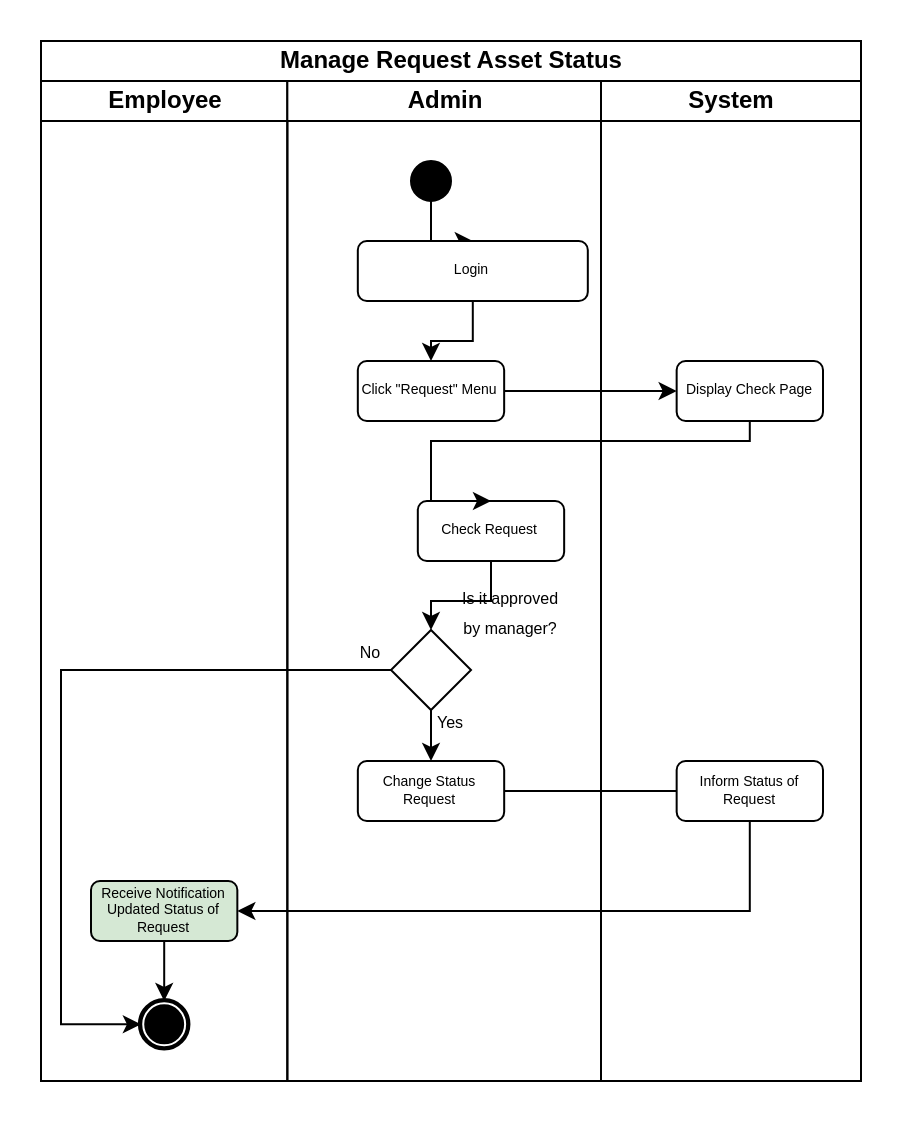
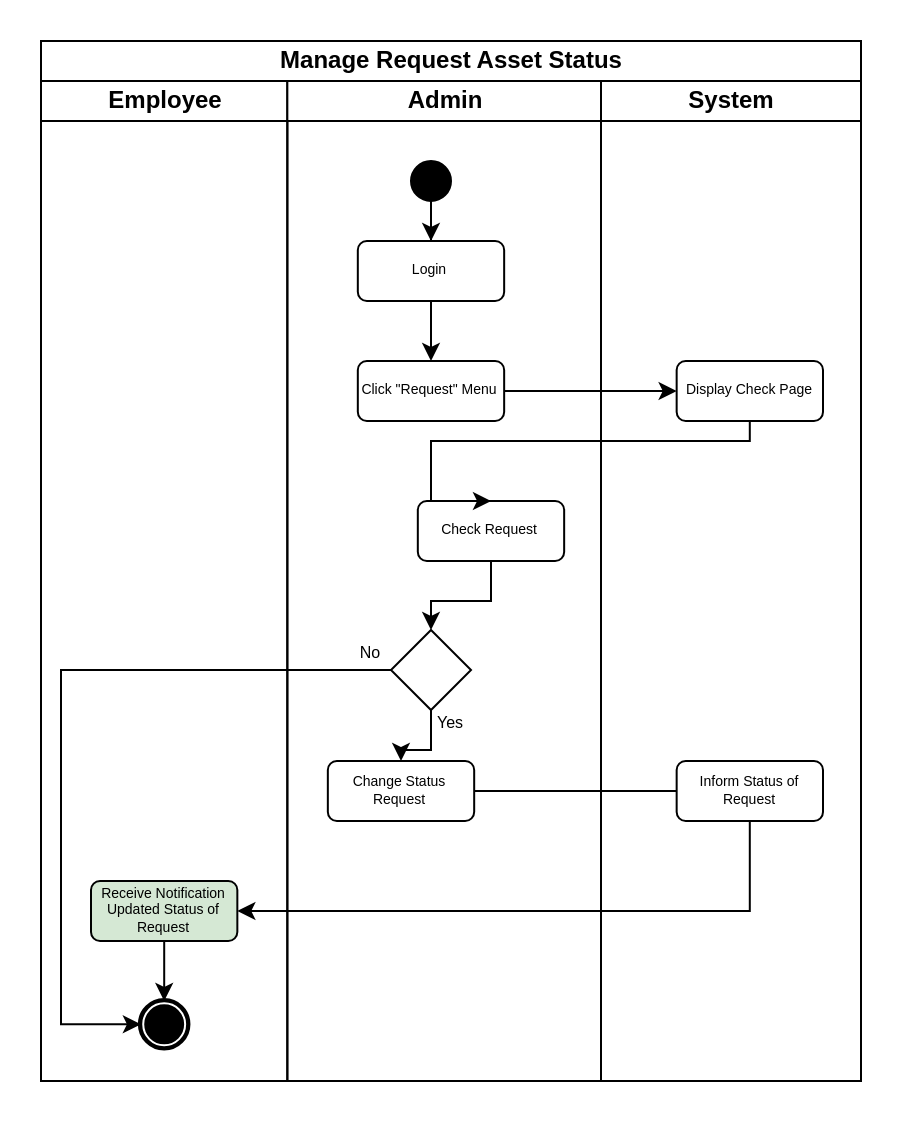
  <mxCell id="0" />
  <mxCell id="1" parent="0" />
  <mxCell id="2" value="Manage Request Asset Status" style="swimlane;html=1;childLayout=stackLayout;resizeParent=1;resizeParentMax=0;startSize=20;" parent="1" vertex="1"><mxGeometry x="20" y="20" width="410" height="520" as="geometry" /></mxCell>
  <mxCell id="3" value="Employee" style="swimlane;html=1;startSize=20;" parent="2" vertex="1"><mxGeometry y="20" width="123.17" height="500" as="geometry" /></mxCell>
  <mxCell id="4" style="edgeStyle=orthogonalEdgeStyle;rounded=0;orthogonalLoop=1;jettySize=auto;html=1;fontSize=7;" parent="3" edge="1"><mxGeometry relative="1" as="geometry"><mxPoint x="58.029" y="350" as="sourcePoint" /><Array as="points"><mxPoint x="58" y="370" /></Array></mxGeometry></mxCell>
  <mxCell id="5" style="edgeStyle=orthogonalEdgeStyle;rounded=0;orthogonalLoop=1;jettySize=auto;html=1;" parent="3" source="6" target="7" edge="1"><mxGeometry relative="1" as="geometry" /></mxCell>
  <mxCell id="6" value="&lt;font style=&quot;font-size: 7px&quot; face=&quot;Helvetica&quot;&gt;Receive Notification Updated Status of Request&lt;/font&gt;" style="rounded=1;whiteSpace=wrap;html=1;shadow=0;labelBackgroundColor=none;strokeWidth=1;fontFamily=Verdana;fontSize=7;align=center;fillColor=#d5e8d4;" parent="3" vertex="1"><mxGeometry x="25.0" y="400" width="73.17" height="30" as="geometry" /></mxCell>
  <mxCell id="7" value="" style="shape=mxgraph.bpmn.shape;html=1;verticalLabelPosition=bottom;labelBackgroundColor=#ffffff;verticalAlign=top;align=center;perimeter=ellipsePerimeter;outlineConnect=0;outline=end;symbol=terminate;" parent="3" vertex="1"><mxGeometry x="49.94" y="460" width="23.29" height="23.29" as="geometry" /></mxCell>
  <mxCell id="8" value="Admin" style="swimlane;html=1;startSize=20;" parent="2" vertex="1"><mxGeometry x="123.17" y="20" width="156.83" height="500" as="geometry" /></mxCell>
  <mxCell id="9" style="edgeStyle=orthogonalEdgeStyle;rounded=0;orthogonalLoop=1;jettySize=auto;html=1;entryX=0.5;entryY=0;entryDx=0;entryDy=0;" parent="8" edge="1"><mxGeometry relative="1" as="geometry"><mxPoint x="91.12" y="188" as="targetPoint" /></mxGeometry></mxCell>
  <mxCell id="10" style="edgeStyle=orthogonalEdgeStyle;rounded=0;orthogonalLoop=1;jettySize=auto;html=1;" parent="8" source="11" target="13" edge="1"><mxGeometry relative="1" as="geometry" /></mxCell>
  <mxCell id="11" value="" style="ellipse;whiteSpace=wrap;html=1;aspect=fixed;fillColor=#000000;" parent="8" vertex="1"><mxGeometry x="61.83" y="40" width="20" height="20" as="geometry" /></mxCell>
  <mxCell id="12" style="edgeStyle=orthogonalEdgeStyle;rounded=0;orthogonalLoop=1;jettySize=auto;html=1;entryX=0.5;entryY=0;entryDx=0;entryDy=0;" parent="8" source="13" target="14" edge="1"><mxGeometry relative="1" as="geometry" /></mxCell>
- <mxCell id="13" value="&lt;font style=&quot;font-size: 7px&quot; face=&quot;Helvetica&quot;&gt;Login&lt;/font&gt;" style="rounded=1;whiteSpace=wrap;html=1;shadow=0;labelBackgroundColor=none;strokeWidth=1;fontFamily=Verdana;fontSize=7;align=center;" parent="8" vertex="1"><mxGeometry x="35.24" y="80" width="115" height="30" as="geometry" /></mxCell>
+ <mxCell id="13" value="&lt;font style=&quot;font-size: 7px&quot; face=&quot;Helvetica&quot;&gt;Login&lt;/font&gt;" style="rounded=1;whiteSpace=wrap;html=1;shadow=0;labelBackgroundColor=none;strokeWidth=1;fontFamily=Verdana;fontSize=7;align=center;" parent="8" vertex="1"><mxGeometry x="35.24" y="80" width="73.17" height="30" as="geometry" /></mxCell>
  <mxCell id="14" value="&lt;font style=&quot;font-size: 7px&quot; face=&quot;Helvetica&quot;&gt;Click &quot;Request&quot; Menu&lt;/font&gt;" style="rounded=1;whiteSpace=wrap;html=1;shadow=0;labelBackgroundColor=none;strokeWidth=1;fontFamily=Verdana;fontSize=7;align=center;" parent="8" vertex="1"><mxGeometry x="35.24" y="140" width="73.17" height="30" as="geometry" /></mxCell>
  <mxCell id="15" style="edgeStyle=orthogonalEdgeStyle;rounded=0;orthogonalLoop=1;jettySize=auto;html=1;entryX=0.5;entryY=0;entryDx=0;entryDy=0;" parent="8" source="16" target="18" edge="1"><mxGeometry relative="1" as="geometry" /></mxCell>
  <mxCell id="16" value="&lt;font style=&quot;font-size: 7px&quot; face=&quot;Helvetica&quot;&gt;Check Request&lt;/font&gt;" style="rounded=1;whiteSpace=wrap;html=1;shadow=0;labelBackgroundColor=none;strokeWidth=1;fontFamily=Verdana;fontSize=7;align=center;" parent="8" vertex="1"><mxGeometry x="65.24" y="210" width="73.17" height="30" as="geometry" /></mxCell>
  <mxCell id="17" style="edgeStyle=orthogonalEdgeStyle;rounded=0;orthogonalLoop=1;jettySize=auto;html=1;" parent="8" source="18" target="20" edge="1"><mxGeometry relative="1" as="geometry" /></mxCell>
  <mxCell id="18" value="" style="rhombus;whiteSpace=wrap;html=1;" parent="8" vertex="1"><mxGeometry x="51.83" y="274.5" width="40" height="40" as="geometry" /></mxCell>
- <mxCell id="19" value="&lt;font style=&quot;font-size: 8px ; line-height: 100%&quot;&gt;Is it approved by manager?&lt;/font&gt;" style="text;html=1;strokeColor=none;fillColor=none;align=center;verticalAlign=middle;whiteSpace=wrap;rounded=0;" parent="8" vertex="1"><mxGeometry x="81.83" y="254.5" width="60" height="20" as="geometry" /></mxCell>
- <mxCell id="20" value="&lt;font style=&quot;font-size: 7px&quot; face=&quot;Helvetica&quot;&gt;Change Status Request&lt;/font&gt;" style="rounded=1;whiteSpace=wrap;html=1;shadow=0;labelBackgroundColor=none;strokeWidth=1;fontFamily=Verdana;fontSize=7;align=center;" parent="8" vertex="1"><mxGeometry x="35.25" y="340" width="73.17" height="30" as="geometry" /></mxCell>
+ <mxCell id="20" value="&lt;font style=&quot;font-size: 7px&quot; face=&quot;Helvetica&quot;&gt;Change Status Request&lt;/font&gt;" style="rounded=1;whiteSpace=wrap;html=1;shadow=0;labelBackgroundColor=none;strokeWidth=1;fontFamily=Verdana;fontSize=7;align=center;" parent="8" vertex="1"><mxGeometry x="20.25" y="340" width="73.17" height="30" as="geometry" /></mxCell>
  <mxCell id="21" value="&lt;font style=&quot;font-size: 8px&quot;&gt;Yes&lt;/font&gt;" style="text;html=1;strokeColor=none;fillColor=none;align=center;verticalAlign=middle;whiteSpace=wrap;rounded=0;" parent="8" vertex="1"><mxGeometry x="51.83" y="309.5" width="60" height="20" as="geometry" /></mxCell>
  <mxCell id="22" value="&lt;font style=&quot;font-size: 8px&quot;&gt;No&lt;/font&gt;" style="text;html=1;strokeColor=none;fillColor=none;align=center;verticalAlign=middle;whiteSpace=wrap;rounded=0;" parent="8" vertex="1"><mxGeometry x="11.83" y="274.5" width="60" height="20" as="geometry" /></mxCell>
  <mxCell id="23" value="System" style="swimlane;html=1;startSize=20;" parent="2" vertex="1"><mxGeometry x="280" y="20" width="130" height="500" as="geometry" /></mxCell>
  <mxCell id="24" value="&lt;font style=&quot;font-size: 7px&quot; face=&quot;Helvetica&quot;&gt;Display Check Page&lt;/font&gt;" style="rounded=1;whiteSpace=wrap;html=1;shadow=0;labelBackgroundColor=none;strokeWidth=1;fontFamily=Verdana;fontSize=7;align=center;" parent="23" vertex="1"><mxGeometry x="37.83" y="140" width="73.17" height="30" as="geometry" /></mxCell>
  <mxCell id="25" value="&lt;font style=&quot;font-size: 7px&quot; face=&quot;Helvetica&quot;&gt;Inform Status of Request&lt;/font&gt;" style="rounded=1;whiteSpace=wrap;html=1;shadow=0;labelBackgroundColor=none;strokeWidth=1;fontFamily=Verdana;fontSize=7;align=center;" parent="23" vertex="1"><mxGeometry x="37.83" y="340" width="73.17" height="30" as="geometry" /></mxCell>
  <mxCell id="26" style="edgeStyle=orthogonalEdgeStyle;rounded=0;orthogonalLoop=1;jettySize=auto;html=1;entryX=0;entryY=0.5;entryDx=0;entryDy=0;" parent="2" source="14" target="24" edge="1"><mxGeometry relative="1" as="geometry" /></mxCell>
  <mxCell id="27" style="edgeStyle=orthogonalEdgeStyle;rounded=0;orthogonalLoop=1;jettySize=auto;html=1;entryX=0.5;entryY=0;entryDx=0;entryDy=0;" parent="2" source="24" target="16" edge="1"><mxGeometry relative="1" as="geometry"><Array as="points"><mxPoint x="354" y="200" /><mxPoint x="195" y="200" /></Array></mxGeometry></mxCell>
  <mxCell id="28" style="edgeStyle=orthogonalEdgeStyle;rounded=0;orthogonalLoop=1;jettySize=auto;html=1;entryX=0;entryY=0.5;entryDx=0;entryDy=0;endArrow=none;" parent="2" source="20" target="25" edge="1"><mxGeometry relative="1" as="geometry" /></mxCell>
  <mxCell id="29" style="edgeStyle=orthogonalEdgeStyle;rounded=0;orthogonalLoop=1;jettySize=auto;html=1;entryX=1;entryY=0.5;entryDx=0;entryDy=0;" parent="2" source="25" target="6" edge="1"><mxGeometry relative="1" as="geometry"><Array as="points"><mxPoint x="354" y="435" /></Array></mxGeometry></mxCell>
  <mxCell id="30" style="edgeStyle=orthogonalEdgeStyle;rounded=0;orthogonalLoop=1;jettySize=auto;html=1;entryX=0;entryY=0.5;entryDx=0;entryDy=0;" parent="2" source="18" target="7" edge="1"><mxGeometry relative="1" as="geometry"><Array as="points"><mxPoint x="10" y="314" /><mxPoint x="10" y="492" /></Array></mxGeometry></mxCell>
